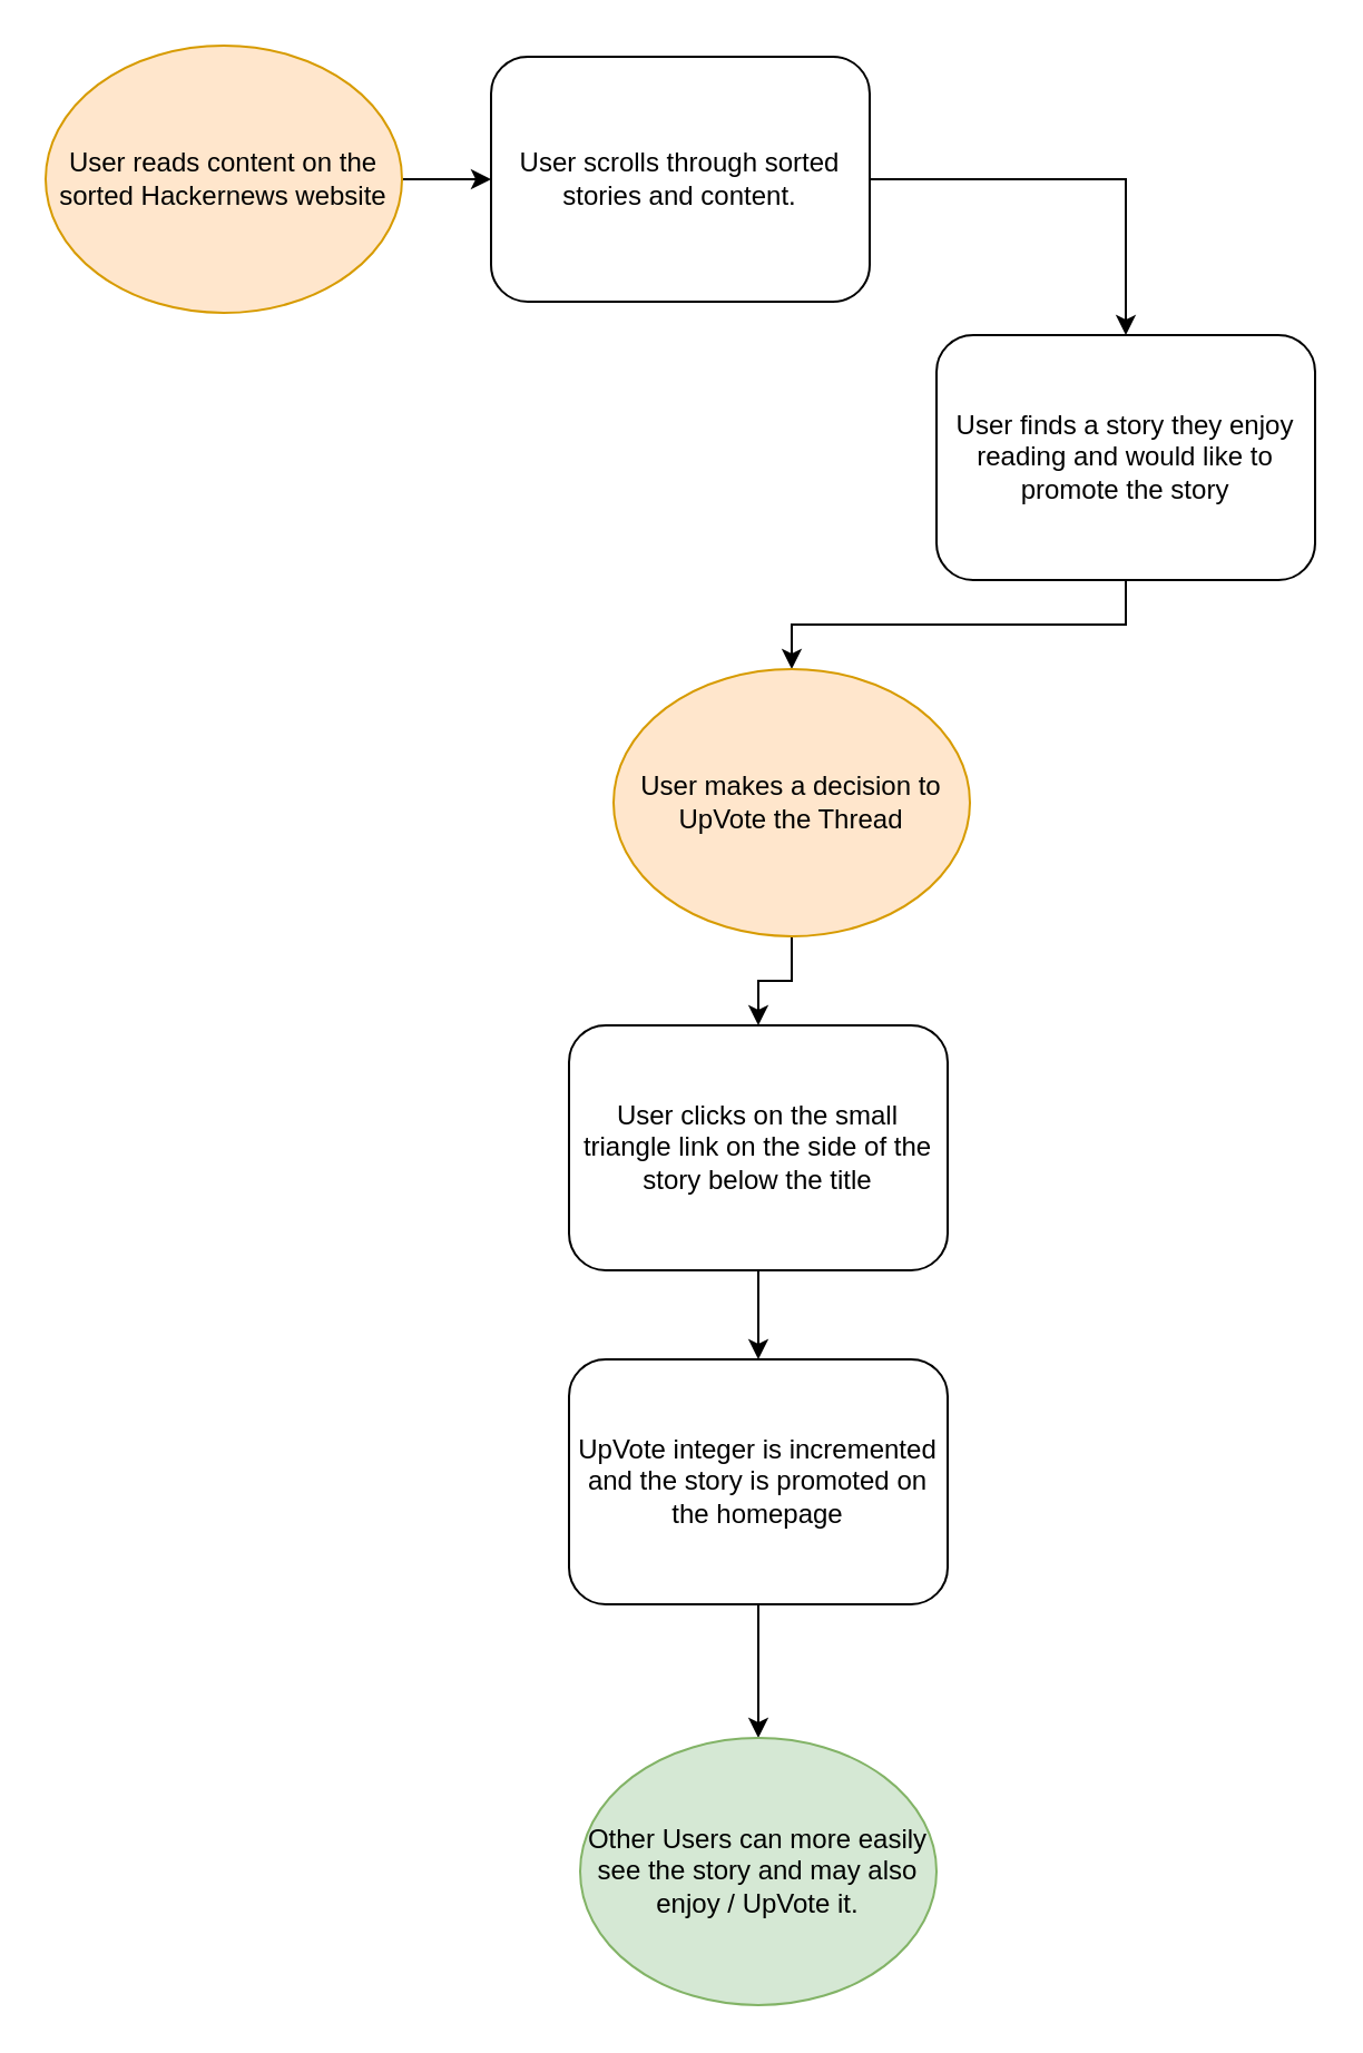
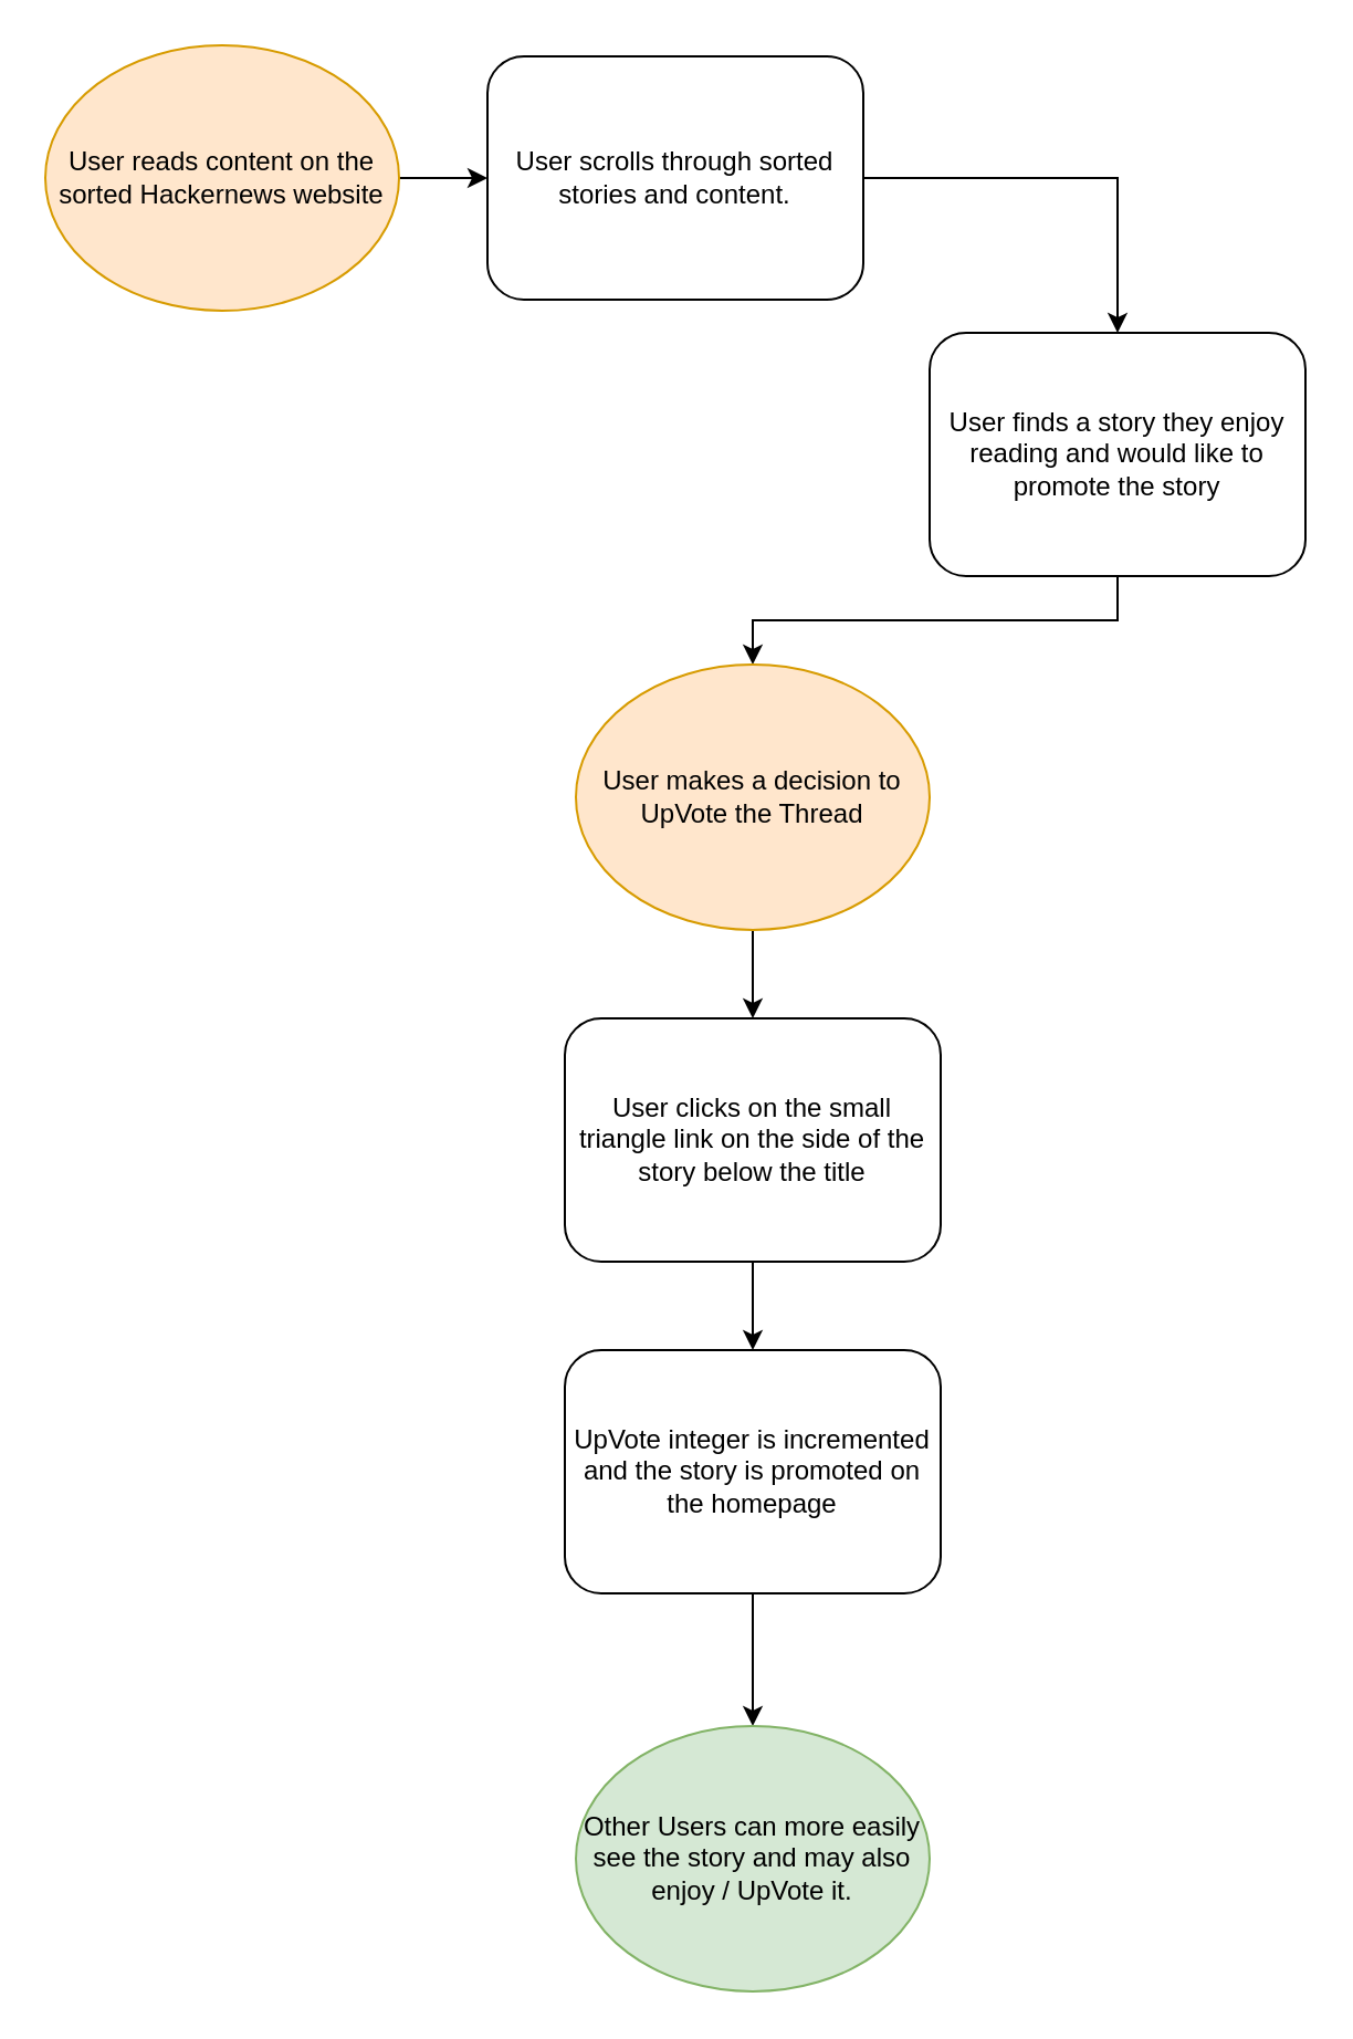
  <mxCell id="0" />
  <mxCell id="1" parent="0" />
  <mxCell id="2" value="" style="edgeStyle=orthogonalEdgeStyle;rounded=0;orthogonalLoop=1;jettySize=auto;html=1;" edge="1" parent="1" source="3" target="5"><mxGeometry relative="1" as="geometry" /></mxCell>
  <mxCell id="3" value="User reads content on the sorted Hackernews website" style="ellipse;whiteSpace=wrap;html=1;fillColor=#ffe6cc;strokeColor=#d79b00;" vertex="1" parent="1"><mxGeometry x="20" y="20" width="160" height="120" as="geometry" /></mxCell>
  <mxCell id="4" style="edgeStyle=orthogonalEdgeStyle;rounded=0;orthogonalLoop=1;jettySize=auto;html=1;entryX=0.5;entryY=0;entryDx=0;entryDy=0;" edge="1" parent="1" source="5" target="7"><mxGeometry relative="1" as="geometry"><mxPoint x="510" y="140" as="targetPoint" /></mxGeometry></mxCell>
  <mxCell id="5" value="User scrolls through sorted stories and content." style="rounded=1;whiteSpace=wrap;html=1;" vertex="1" parent="1"><mxGeometry x="220" y="25" width="170" height="110" as="geometry" /></mxCell>
  <mxCell id="6" style="edgeStyle=orthogonalEdgeStyle;rounded=0;orthogonalLoop=1;jettySize=auto;html=1;entryX=0.5;entryY=0;entryDx=0;entryDy=0;" edge="1" parent="1" source="7" target="9"><mxGeometry relative="1" as="geometry" /></mxCell>
  <mxCell id="7" value="User finds a story they enjoy reading and would like to promote the story" style="rounded=1;whiteSpace=wrap;html=1;" vertex="1" parent="1"><mxGeometry x="420" y="150" width="170" height="110" as="geometry" /></mxCell>
  <mxCell id="8" style="edgeStyle=orthogonalEdgeStyle;rounded=0;orthogonalLoop=1;jettySize=auto;html=1;exitX=0.5;exitY=1;exitDx=0;exitDy=0;" edge="1" parent="1" source="9" target="11"><mxGeometry relative="1" as="geometry" /></mxCell>
- <mxCell id="9" value="User makes a decision to UpVote the Thread" style="ellipse;whiteSpace=wrap;html=1;fillColor=#ffe6cc;strokeColor=#d79b00;" vertex="1" parent="1"><mxGeometry x="275" y="300" width="160" height="120" as="geometry" /></mxCell>
+ <mxCell id="9" value="User makes a decision to UpVote the Thread" style="ellipse;whiteSpace=wrap;html=1;fillColor=#ffe6cc;strokeColor=#d79b00;" vertex="1" parent="1"><mxGeometry x="260" y="300" width="160" height="120" as="geometry" /></mxCell>
  <mxCell id="10" value="" style="edgeStyle=orthogonalEdgeStyle;rounded=0;orthogonalLoop=1;jettySize=auto;html=1;" edge="1" parent="1" source="11" target="13"><mxGeometry relative="1" as="geometry" /></mxCell>
  <mxCell id="11" value="User clicks on the small triangle link on the side of the story below the title" style="rounded=1;whiteSpace=wrap;html=1;" vertex="1" parent="1"><mxGeometry x="255" y="460" width="170" height="110" as="geometry" /></mxCell>
  <mxCell id="12" value="" style="edgeStyle=orthogonalEdgeStyle;rounded=0;orthogonalLoop=1;jettySize=auto;html=1;" edge="1" parent="1" source="13" target="14"><mxGeometry relative="1" as="geometry" /></mxCell>
  <mxCell id="13" value="UpVote integer is incremented and the story is promoted on the homepage" style="rounded=1;whiteSpace=wrap;html=1;" vertex="1" parent="1"><mxGeometry x="255" y="610" width="170" height="110" as="geometry" /></mxCell>
  <mxCell id="14" value="Other Users can more easily see the story and may also enjoy / UpVote it." style="ellipse;whiteSpace=wrap;html=1;fillColor=#d5e8d4;strokeColor=#82b366;" vertex="1" parent="1"><mxGeometry x="260" y="780" width="160" height="120" as="geometry" /></mxCell>
  <mxCell id="15" style="edgeStyle=orthogonalEdgeStyle;rounded=0;orthogonalLoop=1;jettySize=auto;html=1;exitX=0.5;exitY=1;exitDx=0;exitDy=0;" edge="1" parent="1" source="9" target="9"><mxGeometry relative="1" as="geometry" /></mxCell>
  <mxCell id="16" value="" style="edgeStyle=orthogonalEdgeStyle;rounded=0;orthogonalLoop=1;jettySize=auto;html=1;entryX=0.5;entryY=0;entryDx=0;entryDy=0;endArrow=none;" edge="1" parent="1" source="7"><mxGeometry relative="1" as="geometry"><mxPoint x="505" y="260" as="sourcePoint" /><mxPoint x="505" y="270" as="targetPoint" /></mxGeometry></mxCell>
